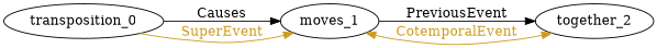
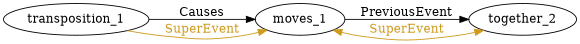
  digraph {
    rankdir=LR
    edge [color=Black fontcolor=black]
-   n1 [label=transposition_0]
+   n1 [label=transposition_1]
    n2 [label=moves_1]
    n3 [label=together_2]
    n1 -> n2 [label=Causes]
    n1 -> n2 [color=goldenrod3 fontcolor=goldenrod3 label=SuperEvent]
    n2 -> n3 [label=PreviousEvent]
-   n2 -> n3 [color=goldenrod3 dir=both fontcolor=goldenrod3 label=CotemporalEvent]
+   n2 -> n3 [color=goldenrod3 dir=both fontcolor=goldenrod3 label=SuperEvent]
  }
